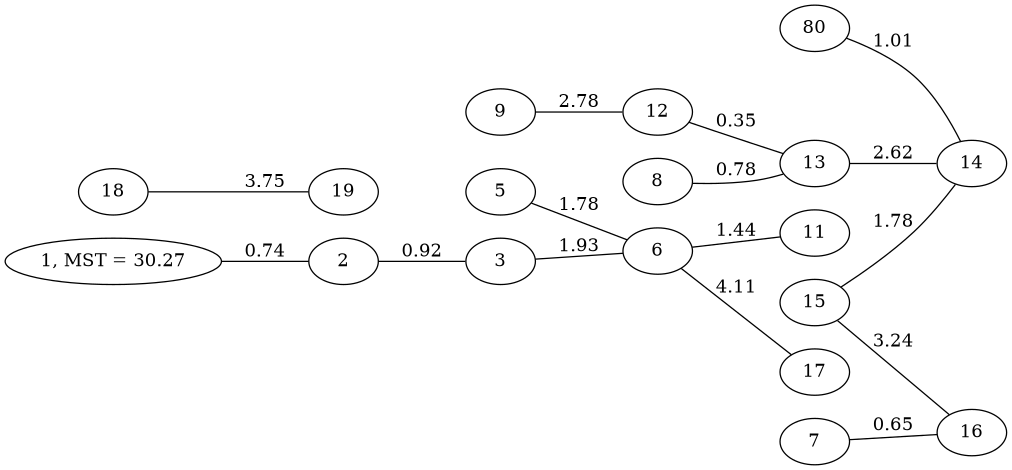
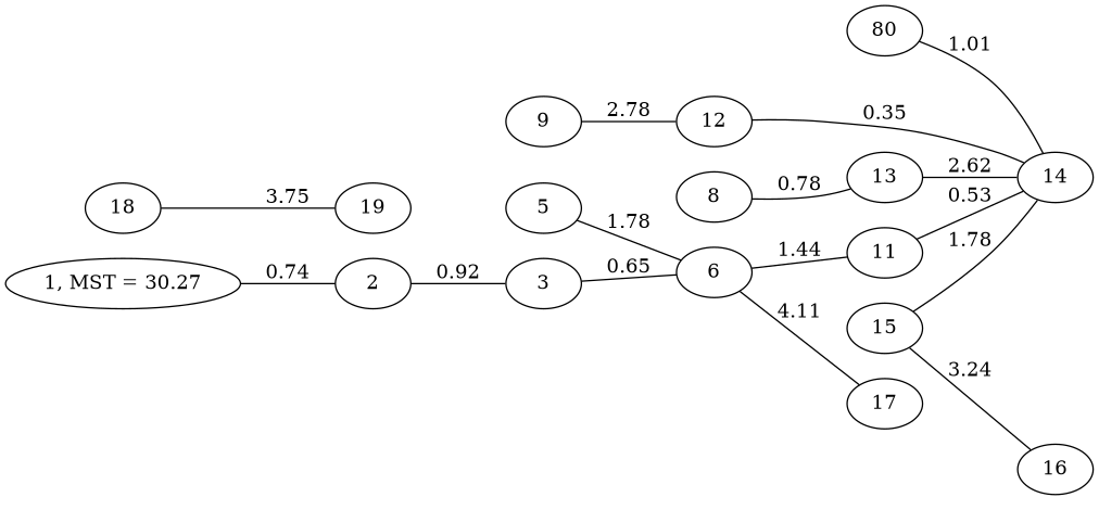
  graph {
    rankdir=LR
    12
    14
    18
    19
    11
-   7
    16
    n8 [label="1, MST = 30.27"]
    2
    3
    6
    8
    13
    17
    n15 [label=80]
    5
    15
    9
-   12 -- 13 [label=0.35]
+   12 -- 14 [label=0.35]
    18 -- 19 [label=3.75]
-   7 -- 16 [label=0.65]
+   11 -- 14 [label=0.53]
    n8 -- 2 [label=0.74]
    2 -- 3 [label=0.92]
-   3 -- 6 [label=1.93]
+   3 -- 6 [label=0.65]
    6 -- 11 [label=1.44]
    6 -- 17 [label=4.11]
    8 -- 13 [label=0.78]
    13 -- 14 [label=2.62]
    n15 -- 14 [label=1.01]
    5 -- 6 [label=1.78]
    15 -- 14 [label=1.78]
    15 -- 16 [label=3.24]
    9 -- 12 [label=2.78]
  }
